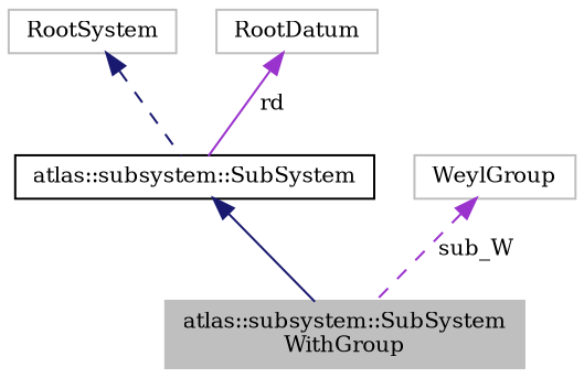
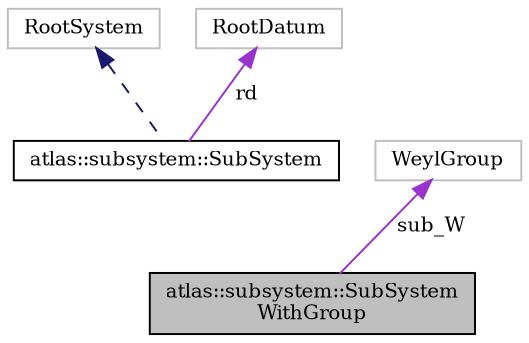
  digraph {
    fontname="DejaVu Serif"
    node [color=grey75 fillcolor=white fontname="DejaVu Serif" fontsize=10 shape=record style=filled]
    edge [color=midnightblue dir=back fontname="DejaVu Serif" fontsize=10 labelfontname=Helvetica labelfontsize=10 style=solid]
-   n1 [fillcolor=grey75 fontcolor=black height=0.2 label="atlas::subsystem::SubSystem\lWithGroup" width=0.4]
+   n1 [color=black fillcolor=grey75 fontcolor=black height=0.2 label="atlas::subsystem::SubSystem\lWithGroup" width=0.4]
    n2 [color=black height=0.2 label="atlas::subsystem::SubSystem" width=0.4]
    n3 [height=0.2 label=RootSystem width=0.4]
    n4 [height=0.2 label=RootDatum width=0.4]
    n5 [height=0.2 label=WeylGroup width=0.4]
-   n2 -> n1
    n3 -> n2 [style=dashed]
    n4 -> n2 [color=darkorchid3 label=" rd"]
-   n5 -> n1 [color=darkorchid3 label=" sub_W" style=dashed]
+   n5 -> n1 [color=darkorchid3 label=" sub_W"]
  }
